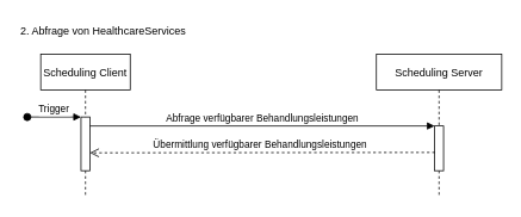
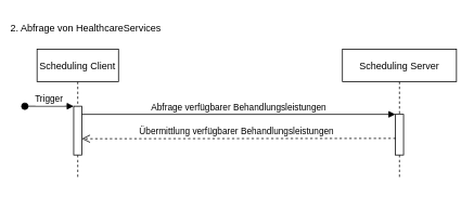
  <mxCell id="0" />
  <mxCell id="1" parent="0" />
  <mxCell id="2" value="Scheduling Server" style="shape=umlLifeline;perimeter=lifelinePerimeter;container=1;collapsible=0;recursiveResize=0;rounded=0;shadow=0;strokeWidth=1;" parent="1" vertex="1"><mxGeometry x="420" y="60" width="140" height="160" as="geometry" /></mxCell>
  <mxCell id="3" value="" style="points=[];perimeter=orthogonalPerimeter;rounded=0;shadow=0;strokeWidth=1;" parent="2" vertex="1"><mxGeometry x="65" y="80" width="10" height="50" as="geometry" /></mxCell>
- <mxCell id="4" value="2. Abfrage von&amp;nbsp;HealthcareServices" style="text;html=1;strokeColor=none;fillColor=none;align=center;verticalAlign=middle;whiteSpace=wrap;rounded=0;" parent="1" vertex="1"><mxGeometry x="20" y="20" width="190" height="30" as="geometry" /></mxCell>
+ <mxCell id="4" value="2. Abfrage von&amp;nbsp;HealthcareServices" style="text;html=1;strokeColor=none;fillColor=none;align=center;verticalAlign=middle;whiteSpace=wrap;rounded=0;" parent="1" vertex="1"><mxGeometry x="10" y="20" width="190" height="30" as="geometry" /></mxCell>
  <mxCell id="5" value="Scheduling Client" style="shape=umlLifeline;perimeter=lifelinePerimeter;container=1;collapsible=0;recursiveResize=0;rounded=0;shadow=0;strokeWidth=1;" parent="1" vertex="1"><mxGeometry x="45" y="60" width="100" height="160" as="geometry" /></mxCell>
  <mxCell id="6" value="" style="points=[];perimeter=orthogonalPerimeter;rounded=0;shadow=0;strokeWidth=1;" parent="5" vertex="1"><mxGeometry x="45" y="70" width="10" height="60" as="geometry" /></mxCell>
  <mxCell id="7" value="Trigger" style="verticalAlign=bottom;startArrow=oval;endArrow=block;startSize=8;shadow=0;strokeWidth=1;" parent="5" target="6" edge="1"><mxGeometry relative="1" as="geometry"><mxPoint x="-15" y="70" as="sourcePoint" /></mxGeometry></mxCell>
  <mxCell id="8" value="Abfrage verfügbarer Behandlungsleistungen" style="verticalAlign=bottom;endArrow=block;entryX=0;entryY=0;shadow=0;strokeWidth=1;" parent="1" source="6" target="3" edge="1"><mxGeometry relative="1" as="geometry"><mxPoint x="200" y="140" as="sourcePoint" /></mxGeometry></mxCell>
  <mxCell id="9" value="Übermittlung verfügbarer Behandlungsleistungen" style="verticalAlign=bottom;endArrow=open;dashed=1;endSize=8;exitX=0.036;exitY=0.592;shadow=0;strokeWidth=1;entryX=1;entryY=0.667;entryDx=0;entryDy=0;entryPerimeter=0;exitDx=0;exitDy=0;exitPerimeter=0;" parent="1" source="3" target="6" edge="1"><mxGeometry x="0.014" relative="1" as="geometry"><mxPoint x="145" y="170" as="targetPoint" /><mxPoint x="475" y="170" as="sourcePoint" /><mxPoint as="offset" /></mxGeometry></mxCell>
